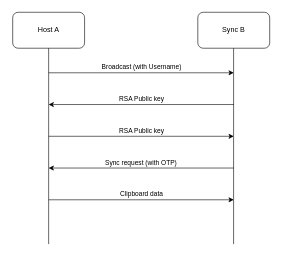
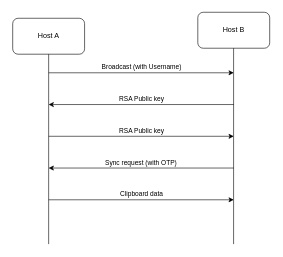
  <mxCell id="0" />
  <mxCell id="1" parent="0" />
- <mxCell id="2" value="Host A" style="rounded=1;whiteSpace=wrap;html=1;" vertex="1" parent="1"><mxGeometry x="20" y="20" width="120" height="60" as="geometry" /></mxCell>
- <mxCell id="3" value="Sync B" style="rounded=1;whiteSpace=wrap;html=1;" vertex="1" parent="1"><mxGeometry x="329" y="20" width="120" height="60" as="geometry" /></mxCell>
+ <mxCell id="2" value="Host A" style="rounded=1;whiteSpace=wrap;html=1;" vertex="1" parent="1"><mxGeometry x="20" y="30" width="120" height="60" as="geometry" /></mxCell>
+ <mxCell id="3" value="Host B" style="rounded=1;whiteSpace=wrap;html=1;" vertex="1" parent="1"><mxGeometry x="329" y="20" width="120" height="60" as="geometry" /></mxCell>
  <mxCell id="4" value="" style="endArrow=none;html=1;rounded=0;entryX=0.5;entryY=1;entryDx=0;entryDy=0;exitX=0.5;exitY=0;exitDx=0;exitDy=0;" edge="1" parent="1" target="2"><mxGeometry width="50" height="50" relative="1" as="geometry"><mxPoint x="80" y="407" as="sourcePoint" /><mxPoint x="249" y="222" as="targetPoint" /></mxGeometry></mxCell>
  <mxCell id="5" value="" style="endArrow=none;html=1;rounded=0;entryX=0.5;entryY=1;entryDx=0;entryDy=0;exitX=0.5;exitY=0;exitDx=0;exitDy=0;" edge="1" parent="1"><mxGeometry width="50" height="50" relative="1" as="geometry"><mxPoint x="388.71" y="407" as="sourcePoint" /><mxPoint x="388.71" y="80" as="targetPoint" /></mxGeometry></mxCell>
  <mxCell id="6" value="Broadcast (with Username)" style="endArrow=classic;html=1;rounded=0;verticalAlign=bottom;" edge="1" parent="1"><mxGeometry width="50" height="50" relative="1" as="geometry"><mxPoint x="80" y="121" as="sourcePoint" /><mxPoint x="389" y="121" as="targetPoint" /></mxGeometry></mxCell>
  <mxCell id="7" value="RSA Public key" style="endArrow=classic;html=1;rounded=0;verticalAlign=bottom;" edge="1" parent="1"><mxGeometry x="-0.001" width="50" height="50" relative="1" as="geometry"><mxPoint x="389" y="174" as="sourcePoint" /><mxPoint x="80" y="174" as="targetPoint" /><mxPoint as="offset" /></mxGeometry></mxCell>
  <mxCell id="8" value="RSA Public key" style="endArrow=classic;html=1;rounded=0;verticalAlign=bottom;" edge="1" parent="1"><mxGeometry width="50" height="50" relative="1" as="geometry"><mxPoint x="80" y="227" as="sourcePoint" /><mxPoint x="389" y="227" as="targetPoint" /></mxGeometry></mxCell>
  <mxCell id="9" value="Sync request (with OTP)" style="endArrow=classic;html=1;rounded=0;verticalAlign=bottom;" edge="1" parent="1"><mxGeometry width="50" height="50" relative="1" as="geometry"><mxPoint x="389" y="280" as="sourcePoint" /><mxPoint x="80" y="280" as="targetPoint" /></mxGeometry></mxCell>
  <mxCell id="10" value="Clipboard data" style="endArrow=classic;html=1;rounded=0;verticalAlign=bottom;" edge="1" parent="1"><mxGeometry width="50" height="50" relative="1" as="geometry"><mxPoint x="80" y="333" as="sourcePoint" /><mxPoint x="389" y="333" as="targetPoint" /></mxGeometry></mxCell>
